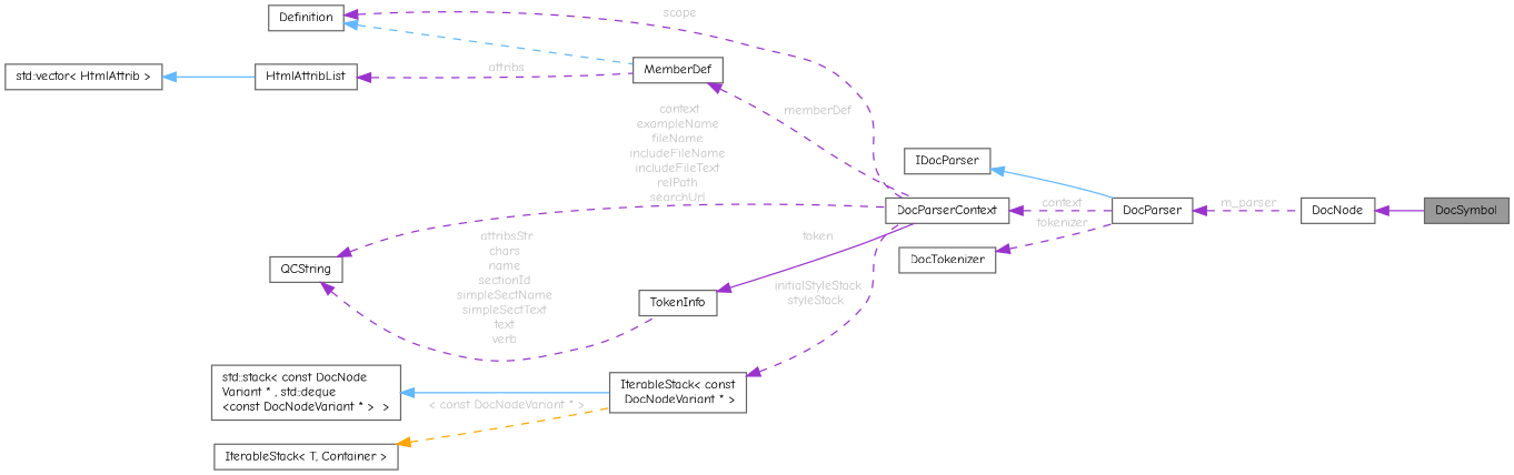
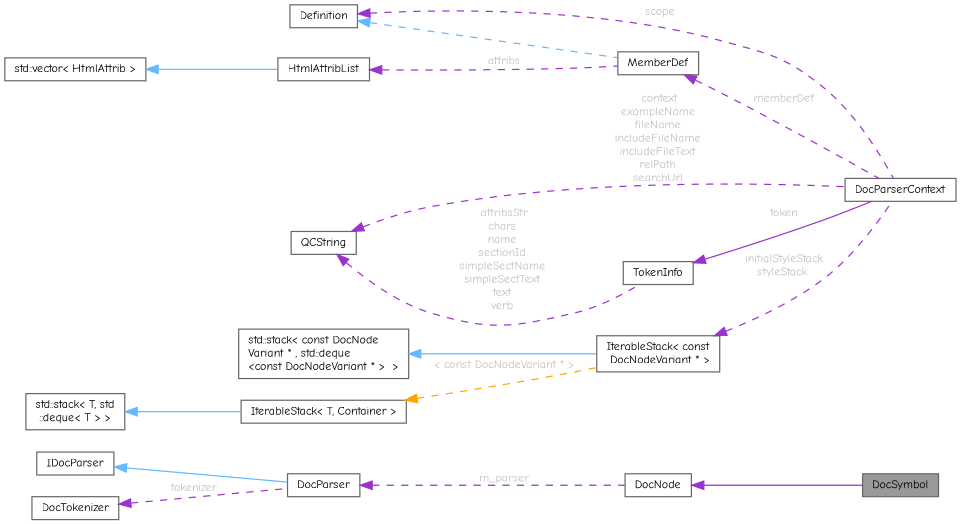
  digraph {
    fontname="Comic Neue"
    rankdir=LR
    node [color=gray40 fillcolor=white fontname="Comic Neue" fontsize=10 shape=box style=filled]
    edge [color=darkorchid3 dir=back fontname="Comic Neue" fontsize=10 labelfontname=Helvetica labelfontsize=10 style=dashed fontcolor=grey]
    n1 [fillcolor=grey60 fontcolor=black height=0.2 label=DocSymbol width=0.4]
    n2 [height=0.2 label=DocNode width=0.4]
    n3 [height=0.2 label=DocParser width=0.4]
    n4 [height=0.2 label=IDocParser width=0.4]
    n5 [height=0.2 label=DocParserContext width=0.4]
    n6 [height=0.2 label=Definition width=0.4]
    n7 [height=0.2 label=MemberDef width=0.4]
    n8 [height=0.2 label=QCString width=0.4]
    n9 [height=0.2 label=TokenInfo width=0.4]
    n10 [height=0.2 label="IterableStack\< const\l DocNodeVariant * \>" width=0.4]
    n11 [height=0.2 label="std::stack\< const DocNode\lVariant * , std::deque\l\<const DocNodeVariant * \>  \>" width=0.4]
    n12 [height=0.2 label="IterableStack\< T, Container \>" width=0.4]
+   n13 [height=0.2 label="std::stack\< T, std\l::deque\< T \> \>" width=0.4]
    n14 [height=0.2 label=HtmlAttribList width=0.4]
    n15 [height=0.2 label="std::vector\< HtmlAttrib \>" width=0.4]
    n16 [height=0.2 label=DocTokenizer width=0.4]
    n2 -> n1 [style=solid fontcolor=""]
    n3 -> n2 [label=" m_parser"]
    n4 -> n3 [color=steelblue1 style=solid fontcolor=""]
-   n5 -> n3 [label=" context"]
    n6 -> n5 [label=" scope"]
    n6 -> n7 [color=steelblue1 fontcolor=""]
    n7 -> n5 [label=" memberDef"]
    n8 -> n5 [label=" context\nexampleName\nfileName\nincludeFileName\nincludeFileText\nrelPath\nsearchUrl"]
    n8 -> n9 [label=" attribsStr\nchars\nname\nsectionId\nsimpleSectName\nsimpleSectText\ntext\nverb"]
    n9 -> n5 [label=" token" style=solid]
    n10 -> n5 [label=" initialStyleStack\nstyleStack"]
    n11 -> n10 [color=steelblue1 style=solid fontcolor=""]
    n12 -> n10 [color=orange label=" \< const DocNodeVariant * \>"]
+   n13 -> n12 [color=steelblue1 style=solid fontcolor=""]
    n14 -> n7 [label=" attribs"]
    n15 -> n14 [color=steelblue1 style=solid fontcolor=""]
    n16 -> n3 [label=" tokenizer"]
  }
